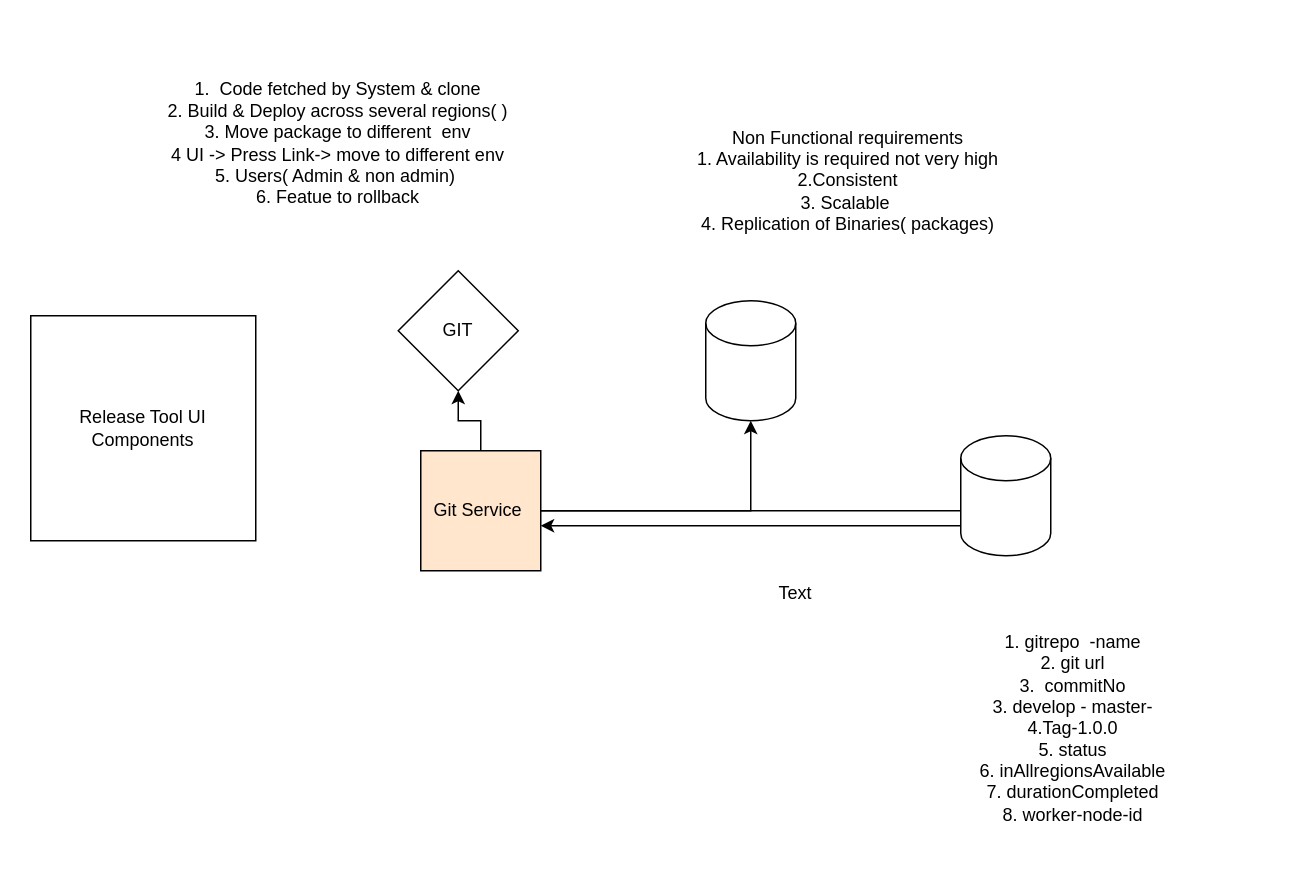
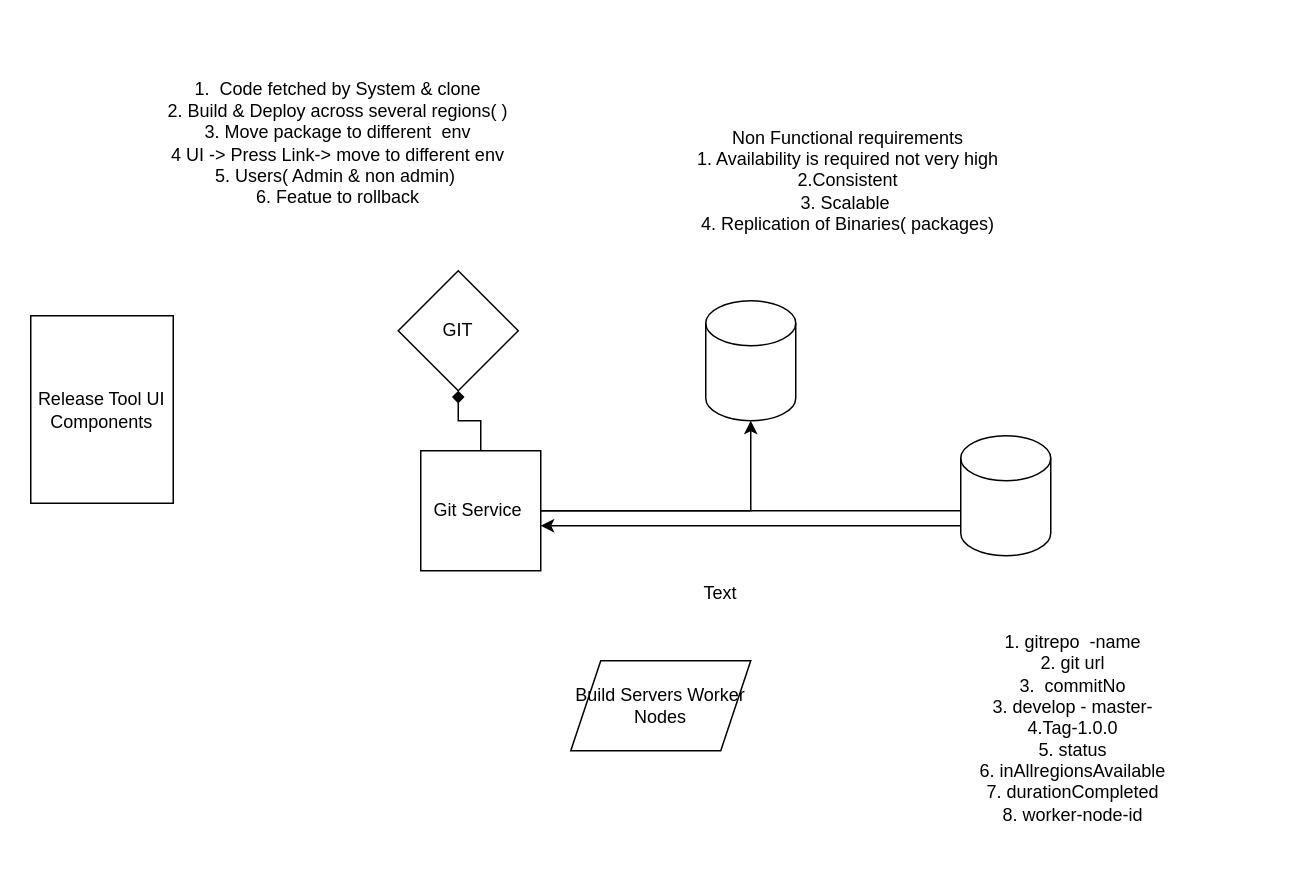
  <mxCell id="0" />
  <mxCell id="1" parent="0" />
  <mxCell id="2" value="1. &amp;nbsp;Code fetched by System &amp;amp; clone&lt;br&gt;2. Build &amp;amp; Deploy across several regions( )&lt;br&gt;3. Move package to different &amp;nbsp;env&lt;br&gt;4 UI -&amp;gt; Press Link-&amp;gt; move to different env&lt;br&gt;5. Users( Admin &amp;amp; non admin)&amp;nbsp;&lt;br&gt;6. Featue to rollback" style="text;html=1;strokeColor=none;fillColor=none;align=center;verticalAlign=middle;whiteSpace=wrap;rounded=0;" vertex="1" parent="1"><mxGeometry x="50" y="20" width="350" height="150" as="geometry" /></mxCell>
  <mxCell id="3" value="Non Functional requirements&lt;br&gt;1. Availability is required not very high&lt;br&gt;2.Consistent&lt;br&gt;3. Scalable&amp;nbsp;&lt;br&gt;4. Replication of Binaries( packages)" style="text;html=1;strokeColor=none;fillColor=none;align=center;verticalAlign=middle;whiteSpace=wrap;rounded=0;" vertex="1" parent="1"><mxGeometry x="430" y="70" width="270" height="100" as="geometry" /></mxCell>
- <mxCell id="4" value="Release Tool UI Components" style="whiteSpace=wrap;html=1;aspect=fixed;" vertex="1" parent="1"><mxGeometry x="20" y="210" width="150" height="150" as="geometry" /></mxCell>
- <mxCell id="5" value="" style="edgeStyle=orthogonalEdgeStyle;rounded=0;orthogonalLoop=1;jettySize=auto;html=1;" edge="1" parent="1" source="8" target="10"><mxGeometry relative="1" as="geometry" /></mxCell>
+ <mxCell id="4" value="Release Tool UI Components" style="whiteSpace=wrap;html=1;aspect=fixed;" vertex="1" parent="1"><mxGeometry x="20" y="210" width="95" height="125" as="geometry" /></mxCell>
+ <mxCell id="5" value="" style="edgeStyle=orthogonalEdgeStyle;rounded=0;orthogonalLoop=1;jettySize=auto;html=1;endArrow=diamond;" edge="1" parent="1" source="8" target="10"><mxGeometry relative="1" as="geometry" /></mxCell>
  <mxCell id="6" style="edgeStyle=orthogonalEdgeStyle;rounded=0;orthogonalLoop=1;jettySize=auto;html=1;" edge="1" parent="1" source="8" target="9"><mxGeometry relative="1" as="geometry" /></mxCell>
  <mxCell id="7" style="edgeStyle=orthogonalEdgeStyle;rounded=0;orthogonalLoop=1;jettySize=auto;html=1;" edge="1" parent="1" source="8"><mxGeometry relative="1" as="geometry"><mxPoint x="360" y="350" as="targetPoint" /><Array as="points"><mxPoint x="650" y="340" /><mxPoint x="650" y="350" /></Array></mxGeometry></mxCell>
- <mxCell id="8" value="Git Service&amp;nbsp;" style="whiteSpace=wrap;html=1;aspect=fixed;fillColor=#ffe6cc;" vertex="1" parent="1"><mxGeometry x="280" y="300" width="80" height="80" as="geometry" /></mxCell>
+ <mxCell id="8" value="Git Service&amp;nbsp;" style="whiteSpace=wrap;html=1;aspect=fixed;" vertex="1" parent="1"><mxGeometry x="280" y="300" width="80" height="80" as="geometry" /></mxCell>
  <mxCell id="9" value="" style="shape=cylinder3;whiteSpace=wrap;html=1;boundedLbl=1;backgroundOutline=1;size=15;" vertex="1" parent="1"><mxGeometry x="470" y="200" width="60" height="80" as="geometry" /></mxCell>
  <mxCell id="10" value="GIT" style="rhombus;whiteSpace=wrap;html=1;" vertex="1" parent="1"><mxGeometry x="265" y="180" width="80" height="80" as="geometry" /></mxCell>
+ <mxCell id="11" value="Build Servers Worker Nodes" style="shape=parallelogram;perimeter=parallelogramPerimeter;whiteSpace=wrap;html=1;fixedSize=1;" vertex="1" parent="1"><mxGeometry x="380" y="440" width="120" height="60" as="geometry" /></mxCell>
  <mxCell id="12" value="" style="shape=cylinder3;whiteSpace=wrap;html=1;boundedLbl=1;backgroundOutline=1;size=15;" vertex="1" parent="1"><mxGeometry x="640" y="290" width="60" height="80" as="geometry" /></mxCell>
- <mxCell id="13" value="Text" style="text;html=1;strokeColor=none;fillColor=none;align=center;verticalAlign=middle;whiteSpace=wrap;rounded=0;" vertex="1" parent="1"><mxGeometry x="500" y="380" width="60" height="30" as="geometry" /></mxCell>
+ <mxCell id="13" value="Text" style="text;html=1;strokeColor=none;fillColor=none;align=center;verticalAlign=middle;whiteSpace=wrap;rounded=0;" vertex="1" parent="1"><mxGeometry x="450" y="380" width="60" height="30" as="geometry" /></mxCell>
  <mxCell id="14" value="1. gitrepo &amp;nbsp;-name&lt;br&gt;2. git url&lt;br&gt;3. &amp;nbsp;commitNo&lt;br&gt;3. develop - master-&lt;br&gt;4.Tag-1.0.0&lt;br&gt;5. status&lt;br&gt;6. inAllregionsAvailable&lt;br&gt;7. durationCompleted&lt;br&gt;8. worker-node-id" style="text;html=1;strokeColor=none;fillColor=none;align=center;verticalAlign=middle;whiteSpace=wrap;rounded=0;" vertex="1" parent="1"><mxGeometry x="580" y="410" width="270" height="150" as="geometry" /></mxCell>
